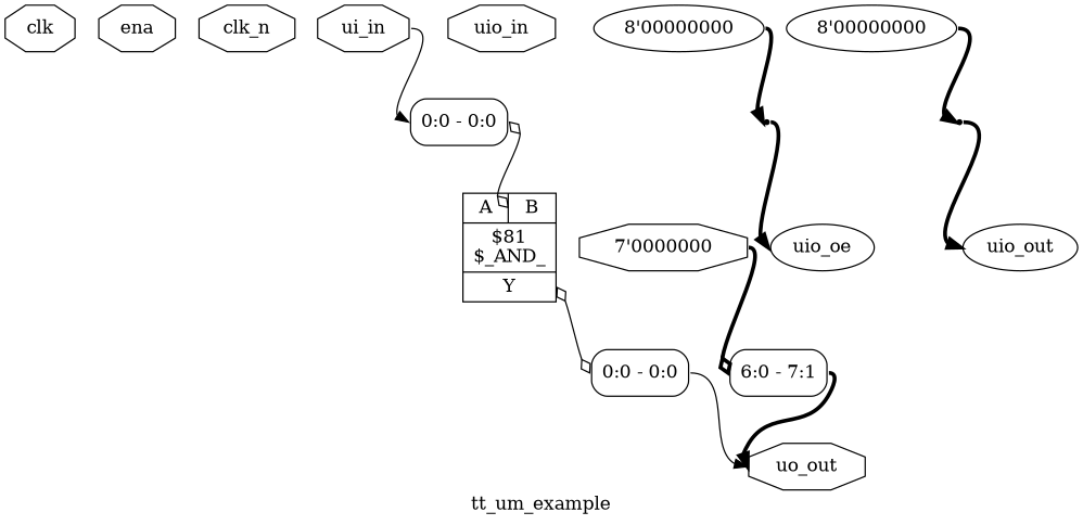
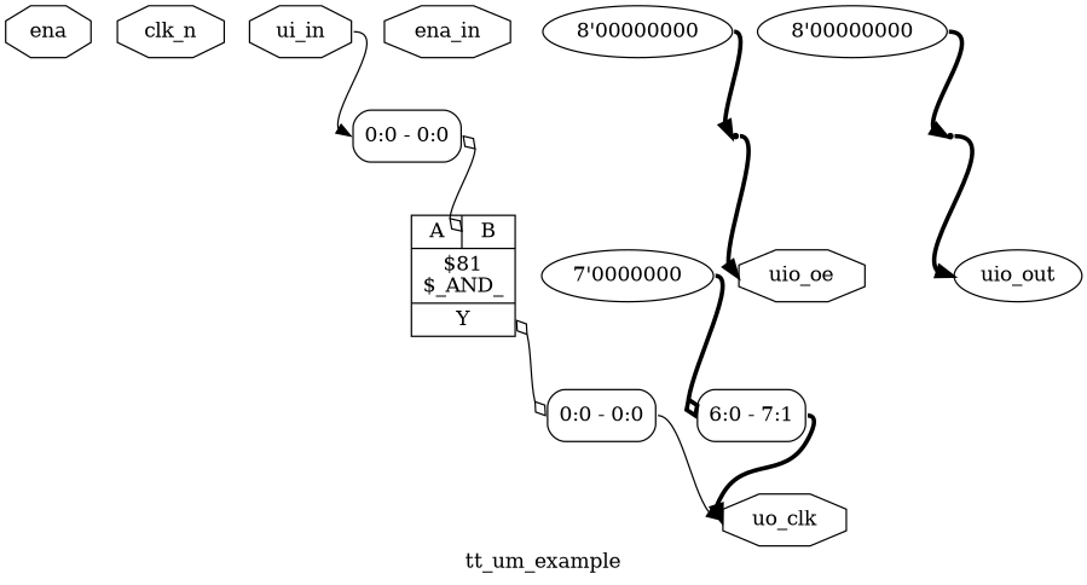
  digraph {
    label=tt_um_example
    rankdir=TB
    remincross=true
    node [color=black fontcolor=black shape=octagon]
    edge [color=black fontcolor=black headport=w tailport=e style="setlinewidth(3)"]
-   n1 [label=clk]
    n2 [label=ena]
    n3 [label=clk_n]
    n4 [label=ui_in]
    n5 [label="<s0> 0:0 - 0:0 " shape=record style=rounded]
    n6 [label="{{<p9> A|<p10> B}|$81\n$_AND_|{<p11> Y}}" shape=record color="" fontcolor=""]
-   n7 [label=uio_in]
-   n8 [label=uio_oe shape=ellipse]
+   n7 [label=ena_in]
+   n8 [label=uio_oe]
    n9 [label=uio_out shape=ellipse]
-   n10 [label=uo_out]
+   n10 [label=uo_clk]
    n11 [label="<s0> 0:0 - 0:0 " shape=record style=rounded]
    n12 [label="8'00000000" color="" fontcolor="" shape=""]
    x4 [shape=point color="" fontcolor=""]
    n14 [label="8'00000000" color="" fontcolor="" shape=""]
    x6 [shape=point color="" fontcolor=""]
-   n16 [label="7'0000000" color="" fontcolor=""]
+   n16 [label="7'0000000" color="" fontcolor="" shape=""]
    n17 [label="<s0> 6:0 - 7:1 " shape=record style=rounded]
    n4 -> n5 [headport="s0:w" style=""]
    n5 -> n6 [arrowhead=odiamond arrowtail=odiamond dir=both headport="p10:w" style=""]
    n6 -> n11 [arrowhead=odiamond arrowtail=odiamond dir=both tailport="p11:e" style=""]
    n11 -> n10 [tailport="s0:e" style=""]
    n12 -> x4
    x4 -> n8
    n14 -> x6
    x6 -> n9
    n16 -> n17 [arrowhead=odiamond]
    n17 -> n10 [tailport="s0:e"]
  }
